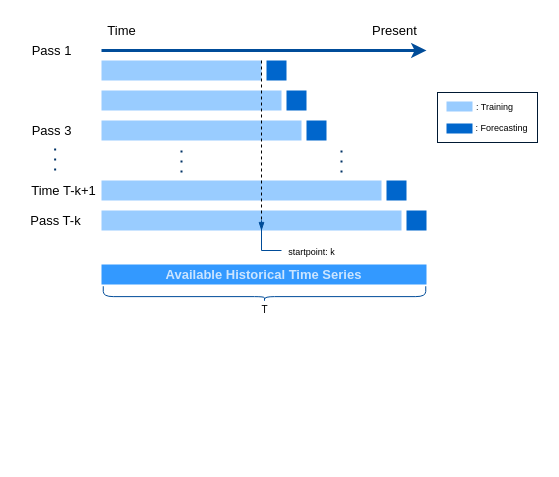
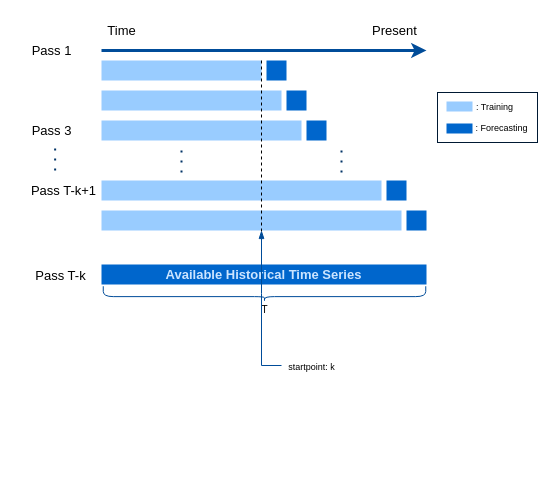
  <mxCell id="0" />
  <mxCell id="1" parent="0" />
  <mxCell id="2" value="" style="rounded=0;whiteSpace=wrap;html=1;fillColor=#99CCFF;strokeColor=none;" parent="1" vertex="1"><mxGeometry x="101" y="60" width="160" height="20" as="geometry" /></mxCell>
  <mxCell id="3" value="" style="rounded=0;whiteSpace=wrap;html=1;fillColor=#99CCFF;strokeColor=none;" parent="1" vertex="1"><mxGeometry x="101" y="90" width="180" height="20" as="geometry" /></mxCell>
  <mxCell id="4" value="" style="rounded=0;whiteSpace=wrap;html=1;fillColor=#99CCFF;strokeColor=none;" parent="1" vertex="1"><mxGeometry x="101" y="120" width="200" height="20" as="geometry" /></mxCell>
  <mxCell id="5" value="" style="rounded=0;whiteSpace=wrap;html=1;fillColor=#0066CC;strokeColor=none;" parent="1" vertex="1"><mxGeometry x="266" y="60" width="20" height="20" as="geometry" /></mxCell>
  <mxCell id="6" value="" style="rounded=0;whiteSpace=wrap;html=1;fillColor=#0066CC;strokeColor=none;" parent="1" vertex="1"><mxGeometry x="286" y="90" width="20" height="20" as="geometry" /></mxCell>
  <mxCell id="7" value="" style="rounded=0;whiteSpace=wrap;html=1;fillColor=#0066CC;strokeColor=none;" parent="1" vertex="1"><mxGeometry x="306" y="120" width="20" height="20" as="geometry" /></mxCell>
  <mxCell id="8" value="" style="rounded=0;whiteSpace=wrap;html=1;fillColor=#99CCFF;strokeColor=none;" parent="1" vertex="1"><mxGeometry x="101" y="210" width="300" height="20" as="geometry" /></mxCell>
  <mxCell id="9" value="" style="rounded=0;whiteSpace=wrap;html=1;fillColor=#0066CC;strokeColor=none;" parent="1" vertex="1"><mxGeometry x="386" y="180" width="20" height="20" as="geometry" /></mxCell>
  <mxCell id="10" value="" style="rounded=0;whiteSpace=wrap;html=1;fillColor=#99CCFF;strokeColor=none;" parent="1" vertex="1"><mxGeometry x="101" y="180" width="280" height="20" as="geometry" /></mxCell>
  <mxCell id="11" value="" style="rounded=0;whiteSpace=wrap;html=1;fillColor=#0066CC;strokeColor=none;" parent="1" vertex="1"><mxGeometry x="406" y="210" width="20" height="20" as="geometry" /></mxCell>
  <mxCell id="12" value="" style="endArrow=none;dashed=1;html=1;strokeWidth=2;rounded=0;dashPattern=1 4;endSize=0;strokeColor=#003366;" parent="1" edge="1"><mxGeometry width="50" height="50" relative="1" as="geometry"><mxPoint x="181" y="172" as="sourcePoint" /><mxPoint x="181" y="142" as="targetPoint" /><Array as="points"><mxPoint x="181" y="162" /></Array></mxGeometry></mxCell>
  <mxCell id="13" value="" style="endArrow=none;dashed=1;html=1;strokeWidth=2;rounded=0;dashPattern=1 4;endSize=0;strokeColor=#003366;" parent="1" edge="1"><mxGeometry width="50" height="50" relative="1" as="geometry"><mxPoint x="341" y="172" as="sourcePoint" /><mxPoint x="341" y="142" as="targetPoint" /><Array as="points"><mxPoint x="341" y="162" /></Array></mxGeometry></mxCell>
  <mxCell id="14" value="&lt;font style=&quot;font-size: 9px&quot;&gt;: Training&lt;/font&gt;" style="text;html=1;align=center;verticalAlign=middle;resizable=0;points=[];autosize=1;strokeColor=none;fillColor=none;fontFamily=Helvetica;fontSize=13;" parent="1" vertex="1"><mxGeometry x="469" y="95" width="50" height="20" as="geometry" /></mxCell>
  <mxCell id="15" value="" style="rounded=0;whiteSpace=wrap;html=1;fillColor=#99CCFF;strokeColor=none;" parent="1" vertex="1"><mxGeometry x="446" y="101" width="26" height="10" as="geometry" /></mxCell>
  <mxCell id="16" value="&lt;font style=&quot;font-size: 9px&quot;&gt;: Forecasting&lt;/font&gt;" style="text;html=1;align=center;verticalAlign=middle;resizable=0;points=[];autosize=1;strokeColor=none;fillColor=none;fontFamily=Helvetica;fontSize=13;" parent="1" vertex="1"><mxGeometry x="466" y="116.14" width="70" height="20" as="geometry" /></mxCell>
  <mxCell id="17" value="" style="rounded=0;whiteSpace=wrap;html=1;fillColor=#0066CC;strokeColor=none;" parent="1" vertex="1"><mxGeometry x="446" y="123" width="26" height="10" as="geometry" /></mxCell>
  <mxCell id="18" value="" style="shape=curlyBracket;whiteSpace=wrap;html=1;rounded=1;flipH=1;fontFamily=Helvetica;fontSize=13;strokeColor=#004C99;fillColor=none;rotation=90;size=0.321;" parent="1" vertex="1"><mxGeometry x="256.37" y="132.14" width="15.27" height="322.5" as="geometry" /></mxCell>
  <mxCell id="19" value="&lt;font style=&quot;font-size: 10px&quot;&gt;T&lt;/font&gt;" style="text;html=1;align=center;verticalAlign=middle;resizable=0;points=[];autosize=1;strokeColor=none;fillColor=none;fontFamily=Helvetica;fontSize=13;" parent="1" vertex="1"><mxGeometry x="254" y="298" width="20" height="20" as="geometry" /></mxCell>
- <mxCell id="20" value="&lt;font style=&quot;font-size: 13px&quot; color=&quot;#cce5ff&quot;&gt;&lt;b&gt;Available Historical Time Series&lt;/b&gt;&lt;/font&gt;" style="rounded=0;whiteSpace=wrap;html=1;fillColor=#3399FF;strokeColor=none;" parent="1" vertex="1"><mxGeometry x="101" y="264" width="325" height="20" as="geometry" /></mxCell>
+ <mxCell id="20" value="&lt;font style=&quot;font-size: 13px&quot; color=&quot;#cce5ff&quot;&gt;&lt;b&gt;Available Historical Time Series&lt;/b&gt;&lt;/font&gt;" style="rounded=0;whiteSpace=wrap;html=1;fillColor=#0066cc;strokeColor=none;" parent="1" vertex="1"><mxGeometry x="101" y="264" width="325" height="20" as="geometry" /></mxCell>
  <mxCell id="21" value="" style="endArrow=classic;html=1;rounded=0;fontFamily=Helvetica;fontSize=13;fontColor=#CCE5FF;strokeColor=#004C99;strokeWidth=3;" parent="1" edge="1"><mxGeometry width="50" height="50" relative="1" as="geometry"><mxPoint x="101" y="50" as="sourcePoint" /><mxPoint x="426" y="50" as="targetPoint" /><Array as="points"><mxPoint x="336" y="50" /></Array></mxGeometry></mxCell>
  <mxCell id="22" value="Time" style="text;html=1;align=center;verticalAlign=middle;resizable=0;points=[];autosize=1;strokeColor=none;fillColor=none;fontFamily=Helvetica;fontSize=13;" parent="1" vertex="1"><mxGeometry x="101" y="20" width="40" height="20" as="geometry" /></mxCell>
  <mxCell id="23" value="Present" style="text;html=1;align=center;verticalAlign=middle;resizable=0;points=[];autosize=1;strokeColor=none;fillColor=none;fontFamily=Helvetica;fontSize=13;" parent="1" vertex="1"><mxGeometry x="364" y="20" width="60" height="20" as="geometry" /></mxCell>
  <mxCell id="24" value="" style="endArrow=none;dashed=1;html=1;strokeWidth=1;rounded=0;fontFamily=Helvetica;fontSize=13;fontColor=#CCE5FF;" parent="1" edge="1"><mxGeometry width="50" height="50" relative="1" as="geometry"><mxPoint x="261" y="231" as="sourcePoint" /><mxPoint x="261" y="60" as="targetPoint" /></mxGeometry></mxCell>
  <mxCell id="25" style="edgeStyle=orthogonalEdgeStyle;rounded=0;orthogonalLoop=1;jettySize=auto;html=1;fontFamily=Helvetica;fontSize=9;fontColor=#CCE5FF;strokeColor=#004C99;strokeWidth=1;endArrow=blockThin;endFill=1;" parent="1" source="26" edge="1"><mxGeometry relative="1" as="geometry"><mxPoint x="261" y="230" as="targetPoint" /></mxGeometry></mxCell>
- <mxCell id="26" value="&lt;font style=&quot;font-size: 9px&quot;&gt;startpoint: k&lt;/font&gt;" style="text;html=1;align=center;verticalAlign=middle;resizable=0;points=[];autosize=1;strokeColor=none;fillColor=none;fontFamily=Helvetica;fontSize=13;" parent="1" vertex="1"><mxGeometry x="281" y="240" width="60" height="20" as="geometry" /></mxCell>
+ <mxCell id="26" value="&lt;font style=&quot;font-size: 9px&quot;&gt;startpoint: k&lt;/font&gt;" style="text;html=1;align=center;verticalAlign=middle;resizable=0;points=[];autosize=1;strokeColor=none;fillColor=none;fontFamily=Helvetica;fontSize=13;" parent="1" vertex="1"><mxGeometry x="281" y="355" width="60" height="20" as="geometry" /></mxCell>
  <mxCell id="27" value="Pass 1" style="text;html=1;align=center;verticalAlign=middle;resizable=0;points=[];autosize=1;strokeColor=none;fillColor=none;fontFamily=Helvetica;fontSize=13;" parent="1" vertex="1"><mxGeometry x="21" y="40" width="60" height="20" as="geometry" /></mxCell>
  <mxCell id="28" value="Pass 3" style="text;html=1;align=center;verticalAlign=middle;resizable=0;points=[];autosize=1;strokeColor=none;fillColor=none;fontFamily=Helvetica;fontSize=13;" parent="1" vertex="1"><mxGeometry x="21" y="120" width="60" height="20" as="geometry" /></mxCell>
  <mxCell id="29" value="" style="endArrow=none;dashed=1;html=1;strokeWidth=2;rounded=0;dashPattern=1 4;endSize=0;strokeColor=#003366;" parent="1" edge="1"><mxGeometry width="50" height="50" relative="1" as="geometry"><mxPoint x="54.63" y="170" as="sourcePoint" /><mxPoint x="54.63" y="140" as="targetPoint" /><Array as="points"><mxPoint x="54.63" y="160" /></Array></mxGeometry></mxCell>
- <mxCell id="30" value="Time T-k+1" style="text;html=1;align=center;verticalAlign=middle;resizable=0;points=[];autosize=1;strokeColor=none;fillColor=none;fontFamily=Helvetica;fontSize=13;" parent="1" vertex="1"><mxGeometry x="23" y="180" width="80" height="20" as="geometry" /></mxCell>
- <mxCell id="31" value="Pass T-k" style="text;html=1;align=center;verticalAlign=middle;resizable=0;points=[];autosize=1;strokeColor=none;fillColor=none;fontFamily=Helvetica;fontSize=13;" parent="1" vertex="1"><mxGeometry x="20" y="210" width="70" height="20" as="geometry" /></mxCell>
+ <mxCell id="30" value="Pass T-k+1" style="text;html=1;align=center;verticalAlign=middle;resizable=0;points=[];autosize=1;strokeColor=none;fillColor=none;fontFamily=Helvetica;fontSize=13;" parent="1" vertex="1"><mxGeometry x="23" y="180" width="80" height="20" as="geometry" /></mxCell>
+ <mxCell id="31" value="Pass T-k" style="text;html=1;align=center;verticalAlign=middle;resizable=0;points=[];autosize=1;strokeColor=none;fillColor=none;fontFamily=Helvetica;fontSize=13;" parent="1" vertex="1"><mxGeometry x="25" y="265" width="70" height="20" as="geometry" /></mxCell>
  <mxCell id="32" value="" style="rounded=0;whiteSpace=wrap;html=1;fontFamily=Helvetica;fontSize=10;fontColor=#CCE5FF;strokeColor=#001933;fillColor=none;" parent="1" vertex="1"><mxGeometry x="437" y="92" width="100" height="50" as="geometry" /></mxCell>
